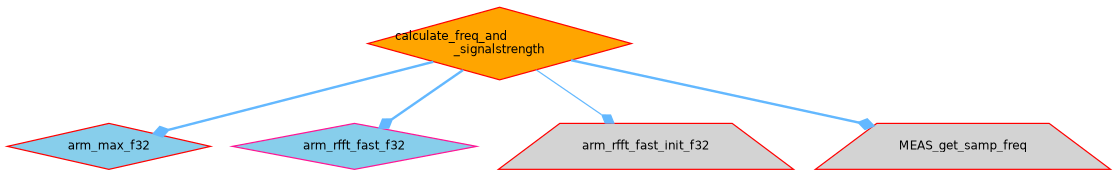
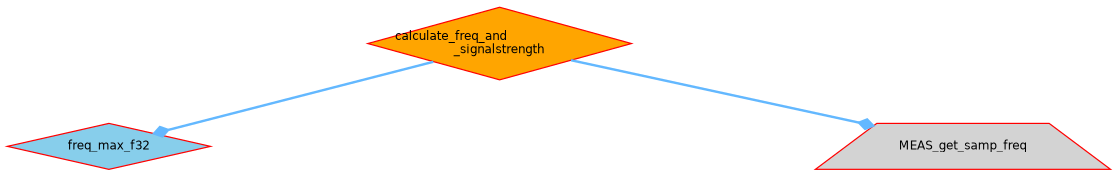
  digraph {
    rankdir=TB
    node [color=red fillcolor=skyblue fontname=Helvetica fontsize=10 shape=diamond style=filled]
    edge [arrowhead=diamond color=steelblue1 fontname=Helvetica fontsize=10 labelfontname=Helvetica labelfontsize=10 style=bold]
    n1 [fillcolor=orange fontcolor=black height=0.2 label="calculate_freq_and\l_signalstrength" width=0.4]
-   n2 [height=0.2 label=arm_max_f32 width=0.4]
-   n3 [color=deeppink height=0.2 label=arm_rfft_fast_f32 width=0.4]
-   n4 [fillcolor=lightgrey height=0.2 label=arm_rfft_fast_init_f32 shape=trapezium width=0.4]
+   n2 [height=0.2 label=freq_max_f32 width=0.4]
    n5 [fillcolor=lightgrey height=0.2 label=MEAS_get_samp_freq shape=trapezium width=0.4]
    n1 -> n2
-   n1 -> n3
-   n1 -> n4 [style=solid]
    n1 -> n5
  }
